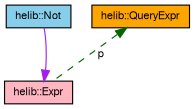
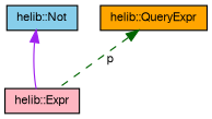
  digraph {
    node [color=black fontname=FreeSans fontsize=10 shape=record style=filled]
    edge [dir=back fontname=FreeSans fontsize=10 labelfontname=FreeSans labelfontsize=10]
    n1 [fillcolor=skyblue fontcolor=black height=0.2 label="helib::Not" width=0.4]
    n2 [fillcolor=lightpink height=0.2 label="helib::Expr" width=0.4]
    n3 [fillcolor=orange height=0.2 label="helib::QueryExpr" width=0.4]
-   n2 -> n1 [color=purple style=solid]
+   n1 -> n2 [color=purple style=solid]
    n3 -> n2 [color=darkgreen label=" p" style=dashed]
  }
